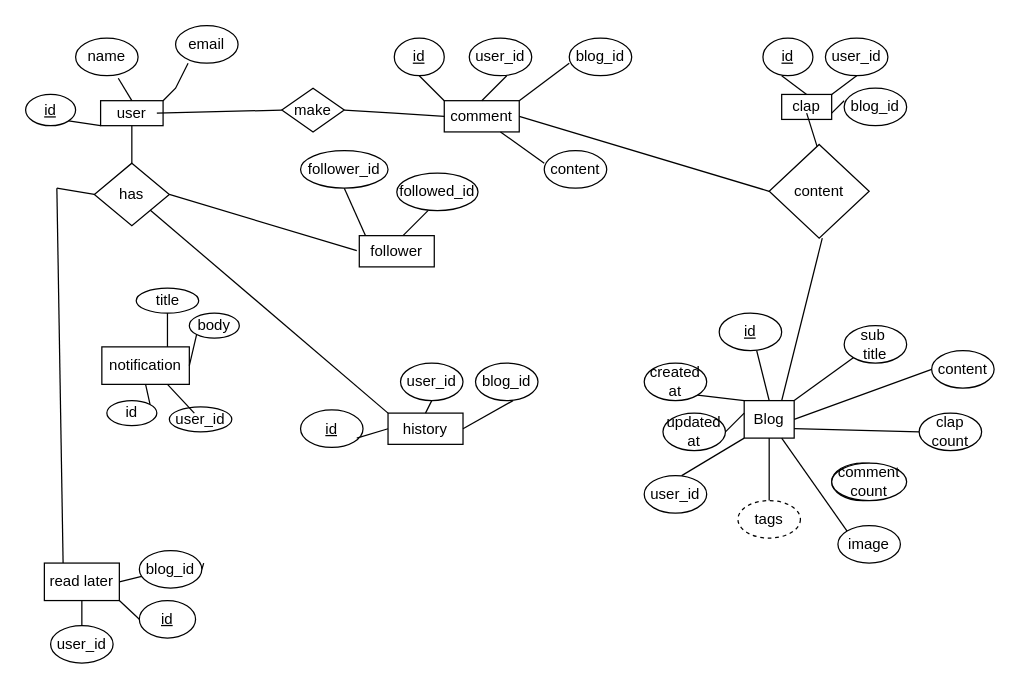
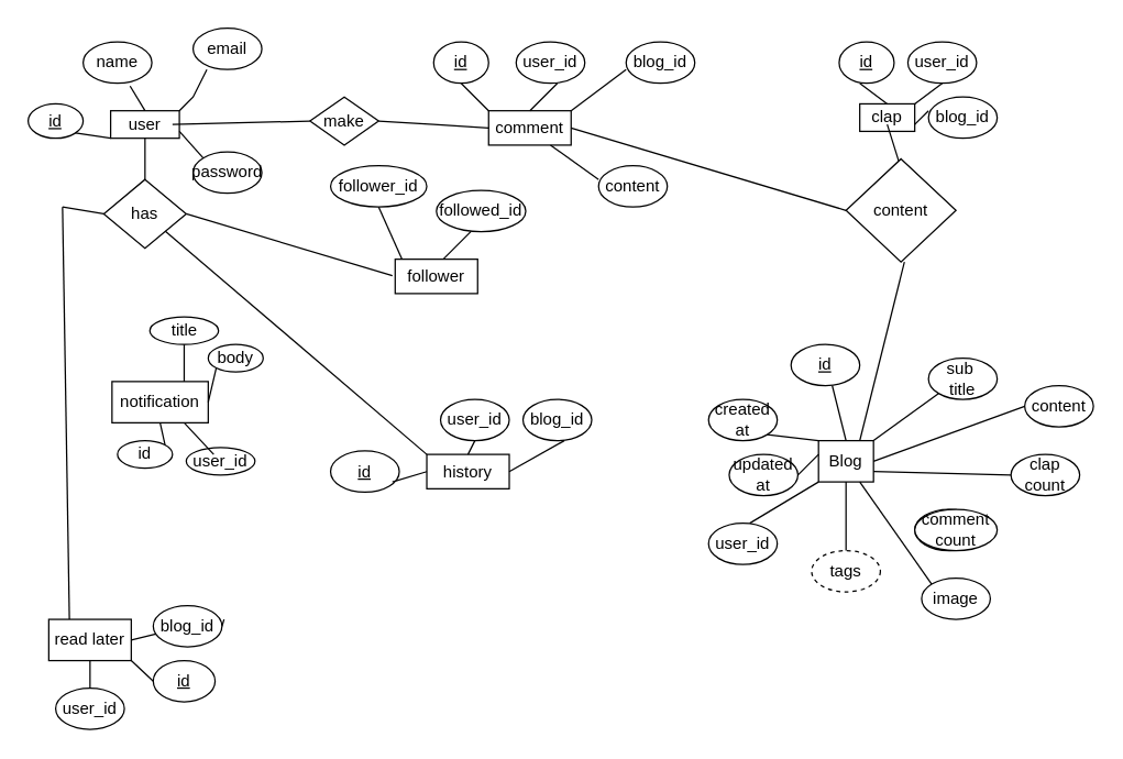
  <mxCell id="0" />
  <mxCell id="1" parent="0" />
  <mxCell id="2" value="&lt;u&gt;id&lt;/u&gt;" style="ellipse;whiteSpace=wrap;html=1;" parent="1" vertex="1"><mxGeometry x="575" y="250" width="50" height="30" as="geometry" /></mxCell>
  <mxCell id="3" value="Blog" style="rounded=0;whiteSpace=wrap;html=1;" parent="1" vertex="1"><mxGeometry x="595" y="320" width="40" height="30" as="geometry" /></mxCell>
  <mxCell id="4" value="title" style="ellipse;whiteSpace=wrap;html=1;" parent="1" vertex="1"><mxGeometry x="665" y="370" width="50" height="30" as="geometry" /></mxCell>
  <mxCell id="5" value="sub&amp;nbsp;&lt;div&gt;title&lt;/div&gt;" style="ellipse;whiteSpace=wrap;html=1;" parent="1" vertex="1"><mxGeometry x="675" y="260" width="50" height="30" as="geometry" /></mxCell>
  <mxCell id="6" value="content" style="ellipse;whiteSpace=wrap;html=1;" parent="1" vertex="1"><mxGeometry x="745" y="280" width="50" height="30" as="geometry" /></mxCell>
  <mxCell id="7" value="clap count" style="ellipse;whiteSpace=wrap;html=1;" parent="1" vertex="1"><mxGeometry x="735" y="330" width="50" height="30" as="geometry" /></mxCell>
  <mxCell id="8" value="comment&lt;div&gt;count&lt;/div&gt;" style="ellipse;whiteSpace=wrap;html=1;" parent="1" vertex="1"><mxGeometry x="665" y="370" width="60" height="30" as="geometry" /></mxCell>
  <mxCell id="9" value="image" style="ellipse;whiteSpace=wrap;html=1;" parent="1" vertex="1"><mxGeometry x="670" y="420" width="50" height="30" as="geometry" /></mxCell>
  <mxCell id="10" value="tags" style="ellipse;whiteSpace=wrap;html=1;dashed=1;" parent="1" vertex="1"><mxGeometry x="590" y="400" width="50" height="30" as="geometry" /></mxCell>
  <mxCell id="11" value="user_id" style="ellipse;whiteSpace=wrap;html=1;" parent="1" vertex="1"><mxGeometry x="515" y="380" width="50" height="30" as="geometry" /></mxCell>
  <mxCell id="12" value="created at" style="ellipse;whiteSpace=wrap;html=1;" parent="1" vertex="1"><mxGeometry x="515" y="290" width="50" height="30" as="geometry" /></mxCell>
  <mxCell id="13" value="updated at" style="ellipse;whiteSpace=wrap;html=1;" parent="1" vertex="1"><mxGeometry x="530" y="330" width="50" height="30" as="geometry" /></mxCell>
  <mxCell id="14" value="clap" style="rounded=0;whiteSpace=wrap;html=1;" parent="1" vertex="1"><mxGeometry x="625" y="75" width="40" height="20" as="geometry" /></mxCell>
  <mxCell id="15" value="&lt;u&gt;id&lt;/u&gt;" style="ellipse;whiteSpace=wrap;html=1;" parent="1" vertex="1"><mxGeometry x="610" y="30" width="40" height="30" as="geometry" /></mxCell>
  <mxCell id="16" value="user_id" style="ellipse;whiteSpace=wrap;html=1;" parent="1" vertex="1"><mxGeometry x="660" y="30" width="50" height="30" as="geometry" /></mxCell>
  <mxCell id="17" value="blog_id" style="ellipse;whiteSpace=wrap;html=1;" parent="1" vertex="1"><mxGeometry x="675" y="70" width="50" height="30" as="geometry" /></mxCell>
  <mxCell id="18" value="comment" style="rounded=0;whiteSpace=wrap;html=1;" parent="1" vertex="1"><mxGeometry x="355" y="80" width="60" height="25" as="geometry" /></mxCell>
  <mxCell id="19" value="&lt;u&gt;id&lt;/u&gt;" style="ellipse;whiteSpace=wrap;html=1;" parent="1" vertex="1"><mxGeometry x="315" y="30" width="40" height="30" as="geometry" /></mxCell>
  <mxCell id="20" value="user_id" style="ellipse;whiteSpace=wrap;html=1;" parent="1" vertex="1"><mxGeometry x="375" y="30" width="50" height="30" as="geometry" /></mxCell>
  <mxCell id="21" value="blog_id" style="ellipse;whiteSpace=wrap;html=1;" parent="1" vertex="1"><mxGeometry x="455" y="30" width="50" height="30" as="geometry" /></mxCell>
  <mxCell id="22" value="content" style="ellipse;whiteSpace=wrap;html=1;" parent="1" vertex="1"><mxGeometry x="435" y="120" width="50" height="30" as="geometry" /></mxCell>
  <mxCell id="23" value="history" style="rounded=0;whiteSpace=wrap;html=1;" parent="1" vertex="1"><mxGeometry x="310" y="330" width="60" height="25" as="geometry" /></mxCell>
  <mxCell id="24" value="&lt;u&gt;id&lt;/u&gt;" style="ellipse;whiteSpace=wrap;html=1;" parent="1" vertex="1"><mxGeometry x="240" y="327.5" width="50" height="30" as="geometry" /></mxCell>
  <mxCell id="25" value="user_id" style="ellipse;whiteSpace=wrap;html=1;" parent="1" vertex="1"><mxGeometry x="320" y="290" width="50" height="30" as="geometry" /></mxCell>
  <mxCell id="26" value="blog_id" style="ellipse;whiteSpace=wrap;html=1;" parent="1" vertex="1"><mxGeometry x="380" y="290" width="50" height="30" as="geometry" /></mxCell>
  <mxCell id="27" value="read later" style="rounded=0;whiteSpace=wrap;html=1;" parent="1" vertex="1"><mxGeometry x="35" y="450" width="60" height="30" as="geometry" /></mxCell>
  <mxCell id="28" value="&lt;u&gt;id&lt;/u&gt;" style="ellipse;whiteSpace=wrap;html=1;" parent="1" vertex="1"><mxGeometry x="111" y="480" width="45" height="30" as="geometry" /></mxCell>
  <mxCell id="29" value="user_id" style="ellipse;whiteSpace=wrap;html=1;" parent="1" vertex="1"><mxGeometry x="40" y="500" width="50" height="30" as="geometry" /></mxCell>
  <mxCell id="30" value="follower" style="rounded=0;whiteSpace=wrap;html=1;" parent="1" vertex="1"><mxGeometry x="287" y="188" width="60" height="25" as="geometry" /></mxCell>
  <mxCell id="31" value="follower_id" style="ellipse;whiteSpace=wrap;html=1;" parent="1" vertex="1"><mxGeometry x="240" y="120" width="70" height="30" as="geometry" /></mxCell>
  <mxCell id="32" value="followed_id" style="ellipse;whiteSpace=wrap;html=1;" parent="1" vertex="1"><mxGeometry x="317" y="138" width="65" height="30" as="geometry" /></mxCell>
  <mxCell id="33" value="notification" style="rounded=0;whiteSpace=wrap;html=1;" parent="1" vertex="1"><mxGeometry x="81" y="277" width="70" height="30" as="geometry" /></mxCell>
  <mxCell id="34" value="user_id" style="ellipse;whiteSpace=wrap;html=1;" parent="1" vertex="1"><mxGeometry x="135" y="325" width="50" height="20" as="geometry" /></mxCell>
  <mxCell id="35" value="title" style="ellipse;whiteSpace=wrap;html=1;" parent="1" vertex="1"><mxGeometry x="108.5" y="230" width="50" height="20" as="geometry" /></mxCell>
  <mxCell id="36" value="body" style="ellipse;whiteSpace=wrap;html=1;" parent="1" vertex="1"><mxGeometry x="151" y="250" width="40" height="20" as="geometry" /></mxCell>
  <mxCell id="37" value="user" style="rounded=0;whiteSpace=wrap;html=1;" parent="1" vertex="1"><mxGeometry x="80" y="80" width="50" height="20" as="geometry" /></mxCell>
  <mxCell id="38" value="&lt;u&gt;id&lt;/u&gt;" style="ellipse;whiteSpace=wrap;html=1;" parent="1" vertex="1"><mxGeometry x="20" y="75" width="40" height="25" as="geometry" /></mxCell>
  <mxCell id="39" value="name" style="ellipse;whiteSpace=wrap;html=1;" parent="1" vertex="1"><mxGeometry x="60" y="30" width="50" height="30" as="geometry" /></mxCell>
  <mxCell id="40" value="email" style="ellipse;whiteSpace=wrap;html=1;" parent="1" vertex="1"><mxGeometry x="140" y="20" width="50" height="30" as="geometry" /></mxCell>
+ <mxCell id="41" value="password" style="ellipse;whiteSpace=wrap;html=1;" parent="1" vertex="1"><mxGeometry x="140" y="110" width="50" height="30" as="geometry" /></mxCell>
  <mxCell id="42" value="" style="endArrow=none;html=1;rounded=0;exitX=0.5;exitY=0;exitDx=0;exitDy=0;entryX=0.683;entryY=1.067;entryDx=0;entryDy=0;entryPerimeter=0;" parent="1" source="37" target="39" edge="1"><mxGeometry width="50" height="50" relative="1" as="geometry"><mxPoint x="50" y="100" as="sourcePoint" /><mxPoint x="100" y="50" as="targetPoint" /></mxGeometry></mxCell>
  <mxCell id="43" value="" style="endArrow=none;html=1;rounded=0;exitX=1;exitY=0;exitDx=0;exitDy=0;" parent="1" source="37" edge="1"><mxGeometry width="50" height="50" relative="1" as="geometry"><mxPoint x="110" y="90" as="sourcePoint" /><mxPoint x="150" y="50" as="targetPoint" /><Array as="points"><mxPoint x="140" y="70" /></Array></mxGeometry></mxCell>
  <mxCell id="44" value="" style="endArrow=none;html=1;rounded=0;entryX=0;entryY=1;entryDx=0;entryDy=0;exitX=1;exitY=1;exitDx=0;exitDy=0;" parent="1" source="38" target="37" edge="1"><mxGeometry width="50" height="50" relative="1" as="geometry"><mxPoint x="15" y="160" as="sourcePoint" /><mxPoint x="65" y="110" as="targetPoint" /></mxGeometry></mxCell>
+ <mxCell id="45" value="" style="endArrow=none;html=1;rounded=0;exitX=1;exitY=0.75;exitDx=0;exitDy=0;entryX=0;entryY=0;entryDx=0;entryDy=0;" parent="1" source="37" target="41" edge="1"><mxGeometry width="50" height="50" relative="1" as="geometry"><mxPoint x="100" y="140" as="sourcePoint" /><mxPoint x="140" y="90" as="targetPoint" /></mxGeometry></mxCell>
  <mxCell id="46" value="" style="endArrow=none;html=1;rounded=0;exitX=0.5;exitY=1;exitDx=0;exitDy=0;" parent="1" source="31" edge="1"><mxGeometry width="50" height="50" relative="1" as="geometry"><mxPoint x="242" y="238" as="sourcePoint" /><mxPoint x="292" y="188" as="targetPoint" /></mxGeometry></mxCell>
  <mxCell id="47" value="" style="endArrow=none;html=1;rounded=0;" parent="1" edge="1"><mxGeometry width="50" height="50" relative="1" as="geometry"><mxPoint x="322" y="188" as="sourcePoint" /><mxPoint x="342" y="168" as="targetPoint" /></mxGeometry></mxCell>
  <mxCell id="48" value="" style="endArrow=none;html=1;rounded=0;exitX=0.5;exitY=1;exitDx=0;exitDy=0;" parent="1" source="19" edge="1"><mxGeometry width="50" height="50" relative="1" as="geometry"><mxPoint x="305" y="130" as="sourcePoint" /><mxPoint x="355" y="80" as="targetPoint" /></mxGeometry></mxCell>
  <mxCell id="49" value="" style="endArrow=none;html=1;rounded=0;" parent="1" edge="1"><mxGeometry width="50" height="50" relative="1" as="geometry"><mxPoint x="385" y="80" as="sourcePoint" /><mxPoint x="405" y="60" as="targetPoint" /></mxGeometry></mxCell>
  <mxCell id="50" value="" style="endArrow=none;html=1;rounded=0;exitX=1;exitY=0;exitDx=0;exitDy=0;exitPerimeter=0;" parent="1" source="18" edge="1"><mxGeometry width="50" height="50" relative="1" as="geometry"><mxPoint x="405" y="100" as="sourcePoint" /><mxPoint x="455" y="50" as="targetPoint" /></mxGeometry></mxCell>
  <mxCell id="51" value="" style="endArrow=none;html=1;rounded=0;exitX=0.75;exitY=0;exitDx=0;exitDy=0;entryX=0.5;entryY=1;entryDx=0;entryDy=0;" parent="1" source="33" target="35" edge="1"><mxGeometry width="50" height="50" relative="1" as="geometry"><mxPoint x="116" y="307" as="sourcePoint" /><mxPoint x="166" y="257" as="targetPoint" /></mxGeometry></mxCell>
  <mxCell id="52" value="" style="endArrow=none;html=1;rounded=0;exitX=1;exitY=0.5;exitDx=0;exitDy=0;entryX=0;entryY=1;entryDx=0;entryDy=0;" parent="1" source="33" target="36" edge="1"><mxGeometry width="50" height="50" relative="1" as="geometry"><mxPoint x="146" y="327" as="sourcePoint" /><mxPoint x="196" y="277" as="targetPoint" /></mxGeometry></mxCell>
  <mxCell id="53" value="" style="endArrow=none;html=1;rounded=0;exitX=0.9;exitY=0.75;exitDx=0;exitDy=0;exitPerimeter=0;entryX=0;entryY=0.5;entryDx=0;entryDy=0;" parent="1" source="24" target="23" edge="1"><mxGeometry width="50" height="50" relative="1" as="geometry"><mxPoint x="295" y="350" as="sourcePoint" /><mxPoint x="310" y="330" as="targetPoint" /></mxGeometry></mxCell>
  <mxCell id="54" value="" style="endArrow=none;html=1;rounded=0;exitX=1;exitY=0.5;exitDx=0;exitDy=0;" parent="1" source="23" edge="1"><mxGeometry width="50" height="50" relative="1" as="geometry"><mxPoint x="360" y="370" as="sourcePoint" /><mxPoint x="410" y="320" as="targetPoint" /></mxGeometry></mxCell>
  <mxCell id="55" value="" style="endArrow=none;html=1;rounded=0;exitX=1;exitY=0.5;exitDx=0;exitDy=0;" parent="1" source="81" edge="1"><mxGeometry width="50" height="50" relative="1" as="geometry"><mxPoint x="112.5" y="500" as="sourcePoint" /><mxPoint x="162.5" y="450" as="targetPoint" /></mxGeometry></mxCell>
  <mxCell id="56" value="" style="endArrow=none;html=1;rounded=0;exitX=0.5;exitY=0;exitDx=0;exitDy=0;" parent="1" source="14" edge="1"><mxGeometry width="50" height="50" relative="1" as="geometry"><mxPoint x="575" y="110" as="sourcePoint" /><mxPoint x="625" y="60" as="targetPoint" /></mxGeometry></mxCell>
  <mxCell id="57" value="" style="endArrow=none;html=1;rounded=0;exitX=1;exitY=0;exitDx=0;exitDy=0;" parent="1" source="14" edge="1"><mxGeometry width="50" height="50" relative="1" as="geometry"><mxPoint x="635" y="110" as="sourcePoint" /><mxPoint x="685" y="60" as="targetPoint" /></mxGeometry></mxCell>
  <mxCell id="58" value="" style="endArrow=none;html=1;rounded=0;" parent="1" edge="1"><mxGeometry width="50" height="50" relative="1" as="geometry"><mxPoint x="665" y="90" as="sourcePoint" /><mxPoint x="675" y="80" as="targetPoint" /></mxGeometry></mxCell>
  <mxCell id="59" value="" style="endArrow=none;html=1;rounded=0;entryX=0;entryY=1;entryDx=0;entryDy=0;" parent="1" target="3" edge="1"><mxGeometry width="50" height="50" relative="1" as="geometry"><mxPoint x="545" y="380" as="sourcePoint" /><mxPoint x="595" y="330" as="targetPoint" /></mxGeometry></mxCell>
  <mxCell id="60" value="" style="endArrow=none;html=1;rounded=0;exitX=1;exitY=0.5;exitDx=0;exitDy=0;" parent="1" source="13" edge="1"><mxGeometry width="50" height="50" relative="1" as="geometry"><mxPoint x="545" y="380" as="sourcePoint" /><mxPoint x="595" y="330" as="targetPoint" /></mxGeometry></mxCell>
  <mxCell id="61" value="" style="endArrow=none;html=1;rounded=0;exitX=1;exitY=1;exitDx=0;exitDy=0;" parent="1" source="12" edge="1"><mxGeometry width="50" height="50" relative="1" as="geometry"><mxPoint x="545" y="370" as="sourcePoint" /><mxPoint x="595" y="320" as="targetPoint" /></mxGeometry></mxCell>
  <mxCell id="62" value="" style="endArrow=none;html=1;rounded=0;exitX=0.5;exitY=0;exitDx=0;exitDy=0;" parent="1" source="3" edge="1"><mxGeometry width="50" height="50" relative="1" as="geometry"><mxPoint x="555" y="330" as="sourcePoint" /><mxPoint x="605" y="280" as="targetPoint" /></mxGeometry></mxCell>
  <mxCell id="63" value="" style="endArrow=none;html=1;rounded=0;exitX=0.5;exitY=0;exitDx=0;exitDy=0;entryX=0.5;entryY=1;entryDx=0;entryDy=0;" parent="1" source="10" target="3" edge="1"><mxGeometry width="50" height="50" relative="1" as="geometry"><mxPoint x="590" y="387.5" as="sourcePoint" /><mxPoint x="640" y="337.5" as="targetPoint" /></mxGeometry></mxCell>
  <mxCell id="64" value="" style="endArrow=none;html=1;rounded=0;exitX=0;exitY=0;exitDx=0;exitDy=0;entryX=0.75;entryY=1;entryDx=0;entryDy=0;" parent="1" source="9" target="3" edge="1"><mxGeometry width="50" height="50" relative="1" as="geometry"><mxPoint x="635" y="380" as="sourcePoint" /><mxPoint x="685" y="330" as="targetPoint" /></mxGeometry></mxCell>
  <mxCell id="65" value="" style="endArrow=none;html=1;rounded=0;exitX=1;exitY=0;exitDx=0;exitDy=0;entryX=0;entryY=1;entryDx=0;entryDy=0;" parent="1" source="3" target="5" edge="1"><mxGeometry width="50" height="50" relative="1" as="geometry"><mxPoint x="655" y="350" as="sourcePoint" /><mxPoint x="705" y="300" as="targetPoint" /></mxGeometry></mxCell>
  <mxCell id="66" value="" style="endArrow=none;html=1;rounded=0;exitX=1;exitY=0.5;exitDx=0;exitDy=0;entryX=0;entryY=0.5;entryDx=0;entryDy=0;" parent="1" source="3" target="6" edge="1"><mxGeometry width="50" height="50" relative="1" as="geometry"><mxPoint x="685" y="350" as="sourcePoint" /><mxPoint x="735" y="300" as="targetPoint" /></mxGeometry></mxCell>
  <mxCell id="67" value="" style="endArrow=none;html=1;rounded=0;exitX=1;exitY=0.75;exitDx=0;exitDy=0;entryX=0;entryY=0.5;entryDx=0;entryDy=0;" parent="1" source="3" target="7" edge="1"><mxGeometry width="50" height="50" relative="1" as="geometry"><mxPoint x="695" y="360" as="sourcePoint" /><mxPoint x="745" y="310" as="targetPoint" /></mxGeometry></mxCell>
  <mxCell id="68" value="" style="endArrow=none;html=1;rounded=0;exitX=1;exitY=0.5;exitDx=0;exitDy=0;" parent="1" source="69" edge="1"><mxGeometry width="50" height="50" relative="1" as="geometry"><mxPoint x="130" y="182.5" as="sourcePoint" /><mxPoint x="285" y="200" as="targetPoint" /></mxGeometry></mxCell>
  <mxCell id="69" value="has" style="rhombus;whiteSpace=wrap;html=1;" parent="1" vertex="1"><mxGeometry x="75" y="130" width="60" height="50" as="geometry" /></mxCell>
  <mxCell id="70" value="" style="endArrow=none;html=1;rounded=0;entryX=0.5;entryY=1;entryDx=0;entryDy=0;exitX=0.5;exitY=0;exitDx=0;exitDy=0;" parent="1" source="69" target="37" edge="1"><mxGeometry width="50" height="50" relative="1" as="geometry"><mxPoint x="75" y="150" as="sourcePoint" /><mxPoint x="125" y="100" as="targetPoint" /></mxGeometry></mxCell>
  <mxCell id="71" value="" style="endArrow=none;html=1;rounded=0;exitX=0.75;exitY=1;exitDx=0;exitDy=0;" parent="1" source="18" edge="1"><mxGeometry width="50" height="50" relative="1" as="geometry"><mxPoint x="385" y="180" as="sourcePoint" /><mxPoint x="435" y="130" as="targetPoint" /></mxGeometry></mxCell>
  <mxCell id="72" value="" style="endArrow=none;html=1;rounded=0;exitX=0.5;exitY=0;exitDx=0;exitDy=0;entryX=0.5;entryY=0.75;entryDx=0;entryDy=0;entryPerimeter=0;" parent="1" target="14" edge="1"><mxGeometry width="50" height="50" relative="1" as="geometry"><mxPoint x="657.5" y="130" as="sourcePoint" /><mxPoint x="655" y="100" as="targetPoint" /></mxGeometry></mxCell>
  <mxCell id="73" value="" style="endArrow=none;html=1;rounded=0;exitX=0.75;exitY=0;exitDx=0;exitDy=0;entryX=0.5;entryY=1;entryDx=0;entryDy=0;" parent="1" source="3" edge="1"><mxGeometry width="50" height="50" relative="1" as="geometry"><mxPoint x="585" y="250" as="sourcePoint" /><mxPoint x="657.5" y="190" as="targetPoint" /></mxGeometry></mxCell>
  <mxCell id="74" value="" style="endArrow=none;html=1;rounded=0;exitX=0.5;exitY=0;exitDx=0;exitDy=0;entryX=0.5;entryY=1;entryDx=0;entryDy=0;" parent="1" source="29" target="27" edge="1"><mxGeometry width="50" height="50" relative="1" as="geometry"><mxPoint x="55" y="540" as="sourcePoint" /><mxPoint x="105" y="490" as="targetPoint" /></mxGeometry></mxCell>
  <mxCell id="75" value="" style="endArrow=none;html=1;rounded=0;exitX=0.5;exitY=0;exitDx=0;exitDy=0;entryX=0.5;entryY=1;entryDx=0;entryDy=0;" parent="1" target="33" edge="1"><mxGeometry width="50" height="50" relative="1" as="geometry"><mxPoint x="120" y="325" as="sourcePoint" /><mxPoint x="115" y="310" as="targetPoint" /></mxGeometry></mxCell>
  <mxCell id="76" value="" style="endArrow=none;html=1;rounded=0;entryX=0.5;entryY=1;entryDx=0;entryDy=0;exitX=0.5;exitY=0;exitDx=0;exitDy=0;" parent="1" source="23" target="25" edge="1"><mxGeometry width="50" height="50" relative="1" as="geometry"><mxPoint x="285" y="450" as="sourcePoint" /><mxPoint x="335" y="400" as="targetPoint" /></mxGeometry></mxCell>
  <mxCell id="77" value="" style="endArrow=none;html=1;rounded=0;exitX=0.25;exitY=0;exitDx=0;exitDy=0;" parent="1" source="27" edge="1"><mxGeometry width="50" height="50" relative="1" as="geometry"><mxPoint x="-5" y="210" as="sourcePoint" /><mxPoint x="45" y="150" as="targetPoint" /></mxGeometry></mxCell>
  <mxCell id="78" value="" style="endArrow=none;html=1;rounded=0;entryX=0;entryY=0.5;entryDx=0;entryDy=0;" parent="1" target="69" edge="1"><mxGeometry width="50" height="50" relative="1" as="geometry"><mxPoint x="45" y="150" as="sourcePoint" /><mxPoint x="75" y="150" as="targetPoint" /></mxGeometry></mxCell>
  <mxCell id="79" value="" style="endArrow=none;html=1;rounded=0;exitX=1;exitY=1;exitDx=0;exitDy=0;entryX=0;entryY=0.5;entryDx=0;entryDy=0;" parent="1" source="27" target="28" edge="1"><mxGeometry width="50" height="50" relative="1" as="geometry"><mxPoint x="115" y="640" as="sourcePoint" /><mxPoint x="165" y="590" as="targetPoint" /></mxGeometry></mxCell>
  <mxCell id="80" value="" style="endArrow=none;html=1;rounded=0;exitX=1;exitY=0.5;exitDx=0;exitDy=0;" parent="1" source="27" target="81" edge="1"><mxGeometry width="50" height="50" relative="1" as="geometry"><mxPoint x="95" y="465" as="sourcePoint" /><mxPoint x="162.5" y="450" as="targetPoint" /></mxGeometry></mxCell>
  <mxCell id="81" value="blog_id" style="ellipse;whiteSpace=wrap;html=1;" parent="1" vertex="1"><mxGeometry x="111" y="440" width="50" height="30" as="geometry" /></mxCell>
  <mxCell id="82" value="id" style="ellipse;whiteSpace=wrap;html=1;" parent="1" vertex="1"><mxGeometry x="85" y="320" width="40" height="20" as="geometry" /></mxCell>
  <mxCell id="83" value="" style="endArrow=none;html=1;rounded=0;exitX=0.75;exitY=1;exitDx=0;exitDy=0;" parent="1" source="33" edge="1"><mxGeometry width="50" height="50" relative="1" as="geometry"><mxPoint x="185" y="440" as="sourcePoint" /><mxPoint x="155" y="330" as="targetPoint" /></mxGeometry></mxCell>
  <mxCell id="84" value="" style="endArrow=none;html=1;rounded=0;entryX=0;entryY=0;entryDx=0;entryDy=0;" parent="1" source="69" target="23" edge="1"><mxGeometry width="50" height="50" relative="1" as="geometry"><mxPoint x="205" y="290" as="sourcePoint" /><mxPoint x="255" y="240" as="targetPoint" /></mxGeometry></mxCell>
  <mxCell id="85" value="content" style="rhombus;whiteSpace=wrap;html=1;" parent="1" vertex="1"><mxGeometry x="615" y="115" width="80" height="75" as="geometry" /></mxCell>
  <mxCell id="86" value="" style="endArrow=none;html=1;rounded=0;exitX=1;exitY=0.5;exitDx=0;exitDy=0;entryX=0;entryY=0.5;entryDx=0;entryDy=0;" parent="1" source="18" target="85" edge="1"><mxGeometry width="50" height="50" relative="1" as="geometry"><mxPoint x="535" y="160" as="sourcePoint" /><mxPoint x="585" y="110" as="targetPoint" /></mxGeometry></mxCell>
  <mxCell id="87" value="make" style="rhombus;whiteSpace=wrap;html=1;" vertex="1" parent="1"><mxGeometry x="225" y="70" width="50" height="35" as="geometry" /></mxCell>
  <mxCell id="88" value="" style="endArrow=none;html=1;rounded=0;exitX=1;exitY=0.5;exitDx=0;exitDy=0;entryX=0;entryY=0.5;entryDx=0;entryDy=0;" edge="1" parent="1" source="87" target="18"><mxGeometry width="50" height="50" relative="1" as="geometry"><mxPoint x="415" y="360" as="sourcePoint" /><mxPoint x="465" y="310" as="targetPoint" /><Array as="points"><mxPoint x="315" y="90" /></Array></mxGeometry></mxCell>
  <mxCell id="89" value="" style="endArrow=none;html=1;rounded=0;entryX=0;entryY=0.5;entryDx=0;entryDy=0;" edge="1" parent="1" target="87"><mxGeometry width="50" height="50" relative="1" as="geometry"><mxPoint x="125" y="90" as="sourcePoint" /><mxPoint x="180" y="45" as="targetPoint" /></mxGeometry></mxCell>
